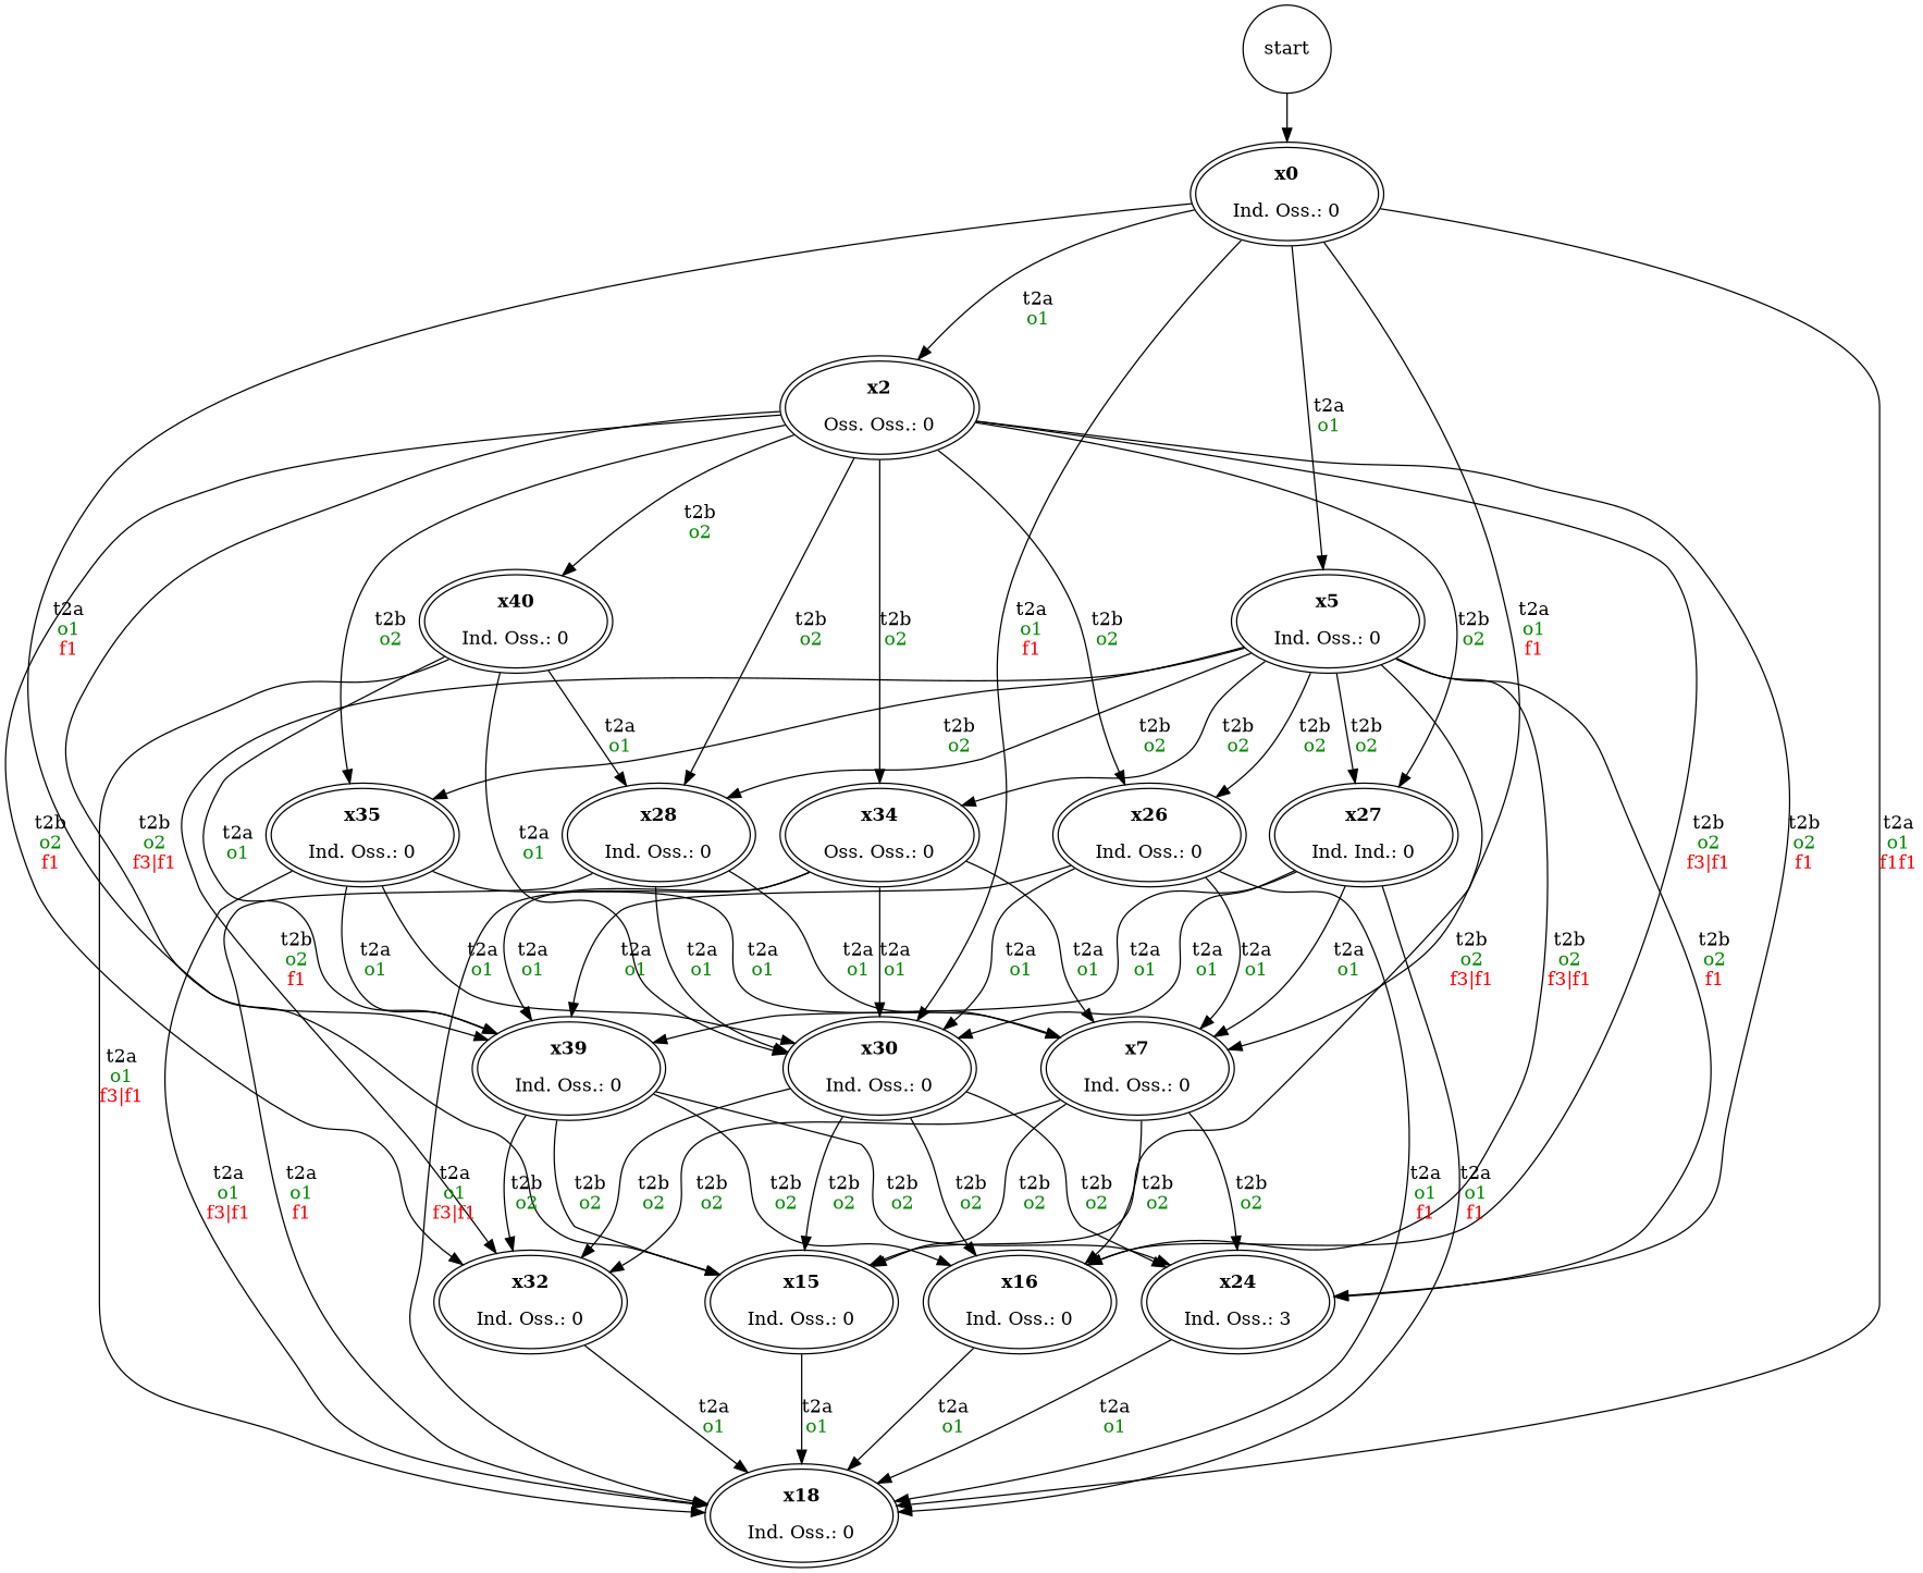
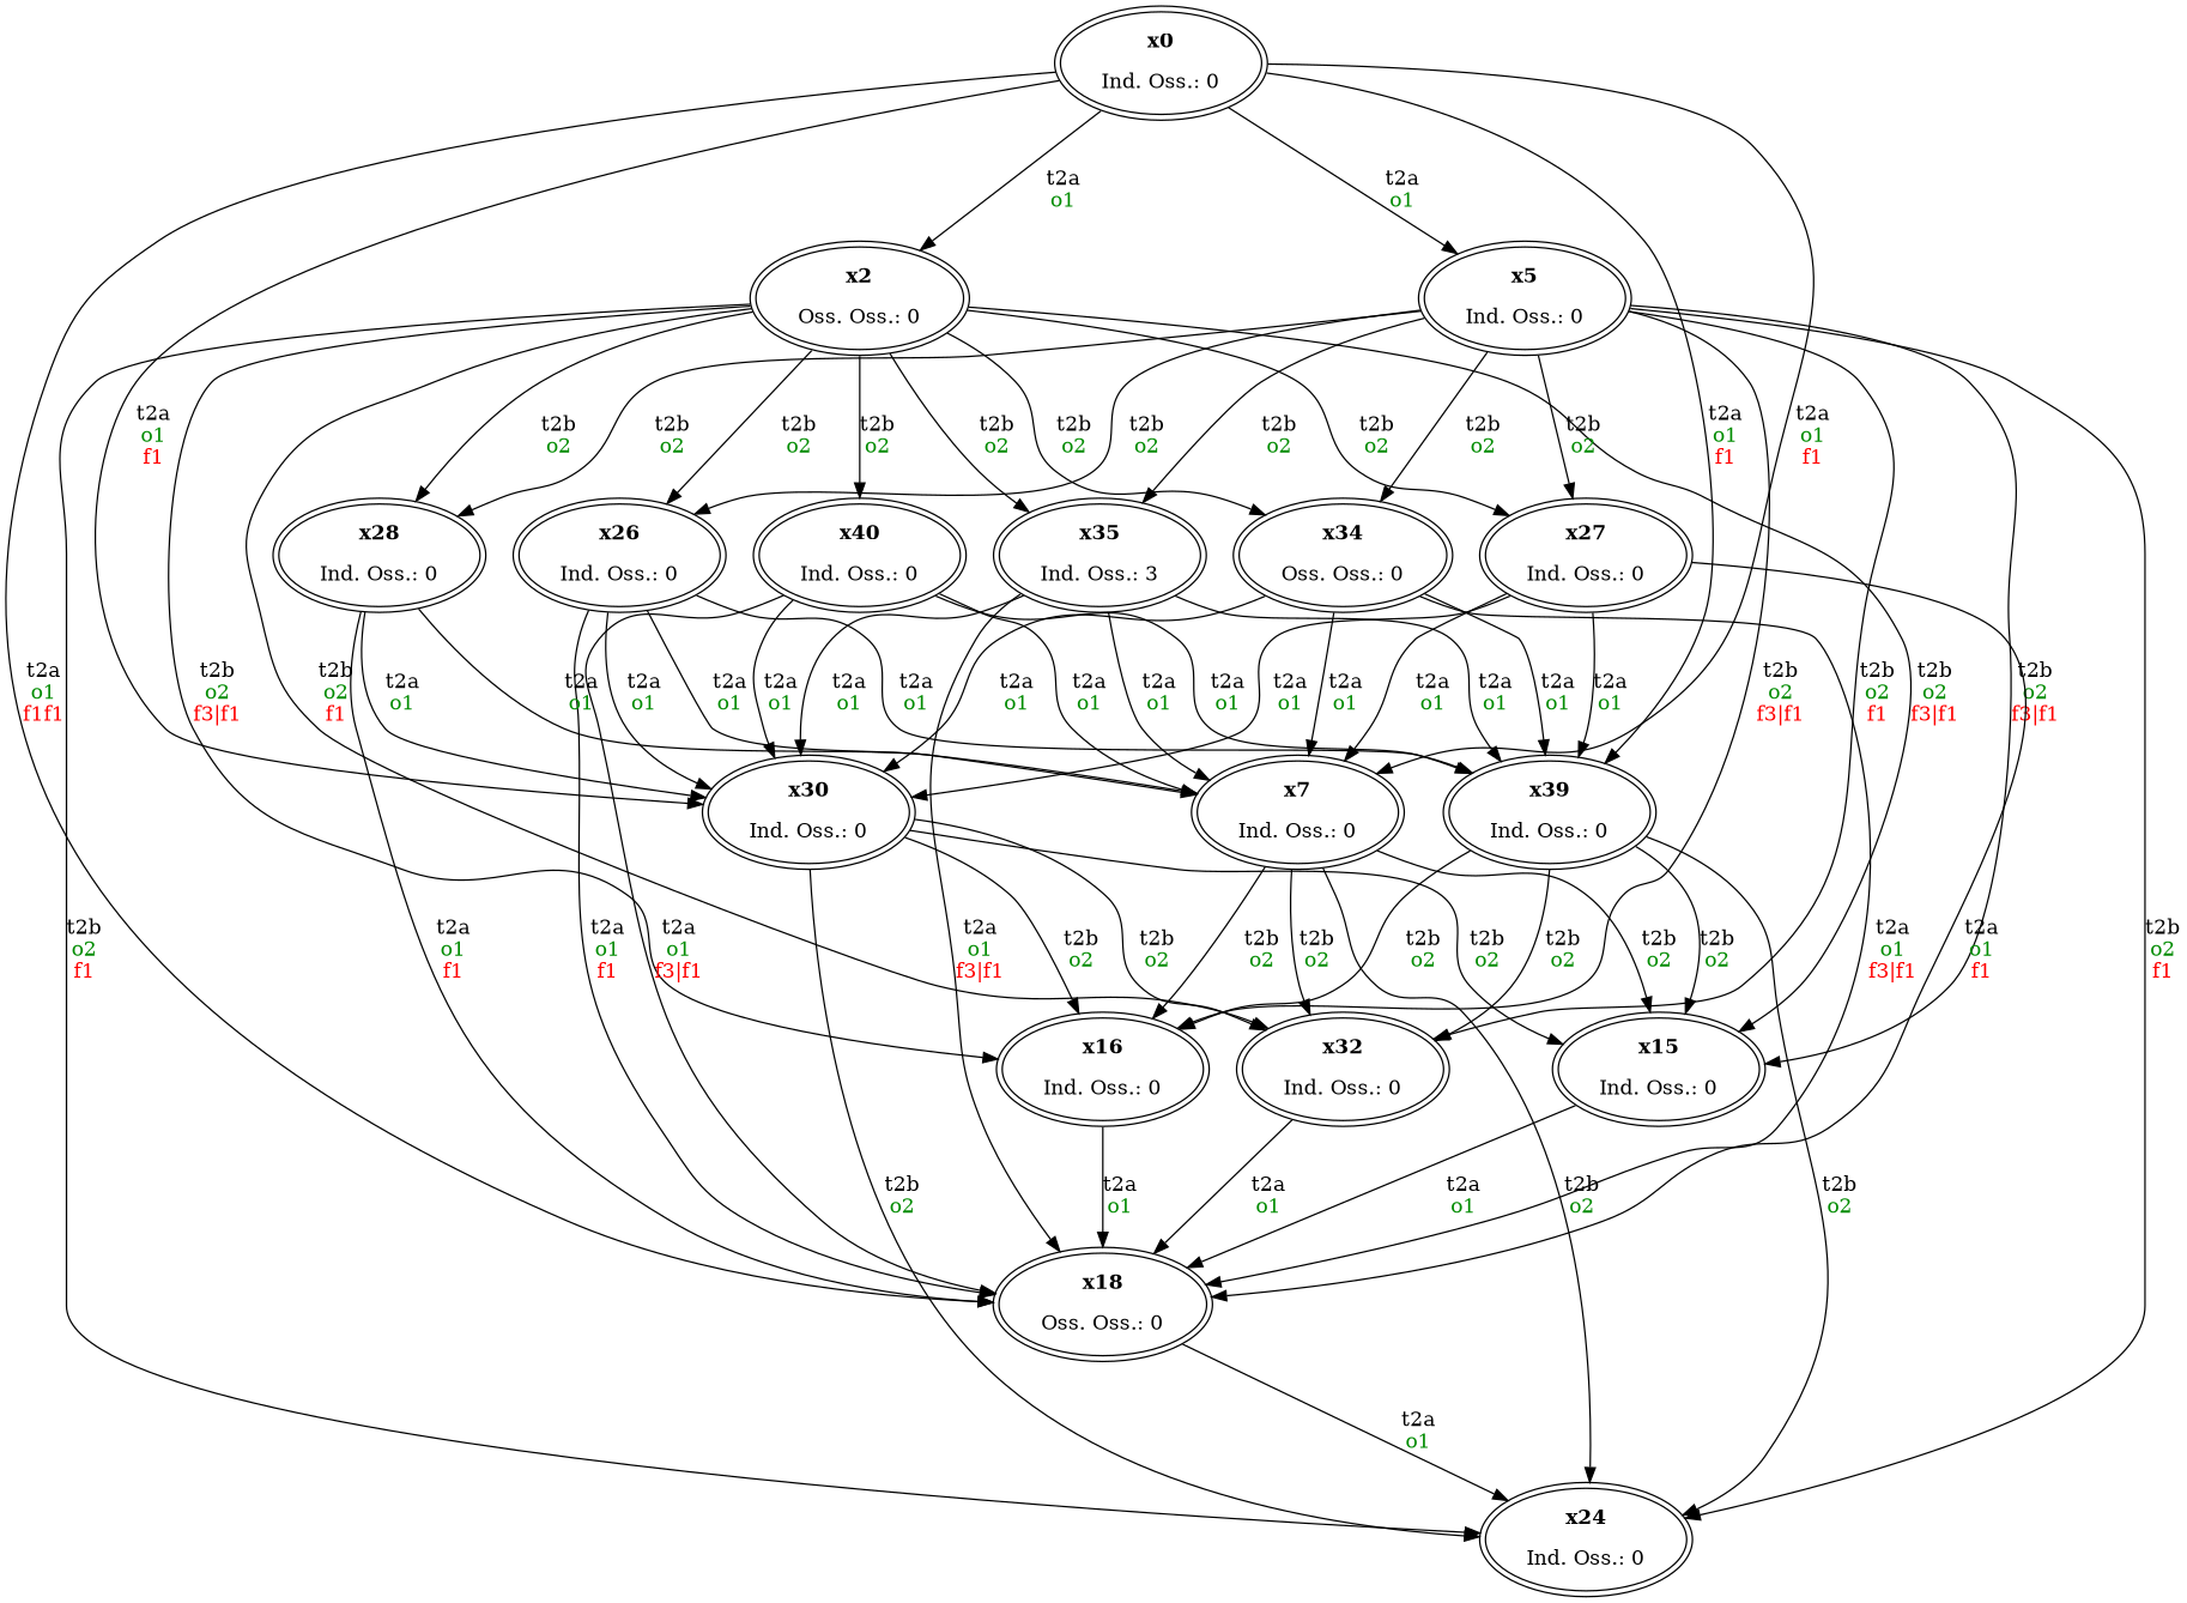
  digraph {
    node [peripheries=2]
-   start [shape=circle peripheries=""]
    n2 [label=<<b>x0</b><br/> <br/>Ind. Oss.: 0>]
    n3 [label=<<b>x2</b><br/> <br/>Oss. Oss.: 0>]
    n4 [label=<<b>x5</b><br/> <br/>Ind. Oss.: 0>]
    n5 [label=<<b>x7</b><br/> <br/>Ind. Oss.: 0>]
    n6 [label=<<b>x30</b><br/> <br/>Ind. Oss.: 0>]
-   n7 [label=<<b>x18</b><br/> <br/>Ind. Oss.: 0>]
+   n7 [label=<<b>x18</b><br/> <br/>Oss. Oss.: 0>]
    n8 [label=<<b>x39</b><br/> <br/>Ind. Oss.: 0>]
    n9 [label=<<b>x15</b><br/> <br/>Ind. Oss.: 0>]
    n10 [label=<<b>x16</b><br/> <br/>Ind. Oss.: 0>]
-   n11 [label=<<b>x24</b><br/> <br/>Ind. Oss.: 3>]
+   n11 [label=<<b>x24</b><br/> <br/>Ind. Oss.: 0>]
    n12 [label=<<b>x26</b><br/> <br/>Ind. Oss.: 0>]
-   n13 [label=<<b>x27</b><br/> <br/>Ind. Ind.: 0>]
+   n13 [label=<<b>x27</b><br/> <br/>Ind. Oss.: 0>]
    n14 [label=<<b>x28</b><br/> <br/>Ind. Oss.: 0>]
    n15 [label=<<b>x32</b><br/> <br/>Ind. Oss.: 0>]
    n16 [label=<<b>x34</b><br/> <br/>Oss. Oss.: 0>]
-   n17 [label=<<b>x35</b><br/> <br/>Ind. Oss.: 0>]
+   n17 [label=<<b>x35</b><br/> <br/>Ind. Oss.: 3>]
    n18 [label=<<b>x40</b><br/> <br/>Ind. Oss.: 0>]
-   start -> n2
    n2 -> n3 [label=<<br/>t2a<br/><font color="green4">o1</font>>]
    n2 -> n4 [label=<<br/>t2a<br/><font color="green4">o1</font>>]
    n2 -> n5 [label=<<br/>t2a<br/><font color="green4">o1</font><br/><font color="red">f1</font>>]
    n2 -> n6 [label=<<br/>t2a<br/><font color="green4">o1</font><br/><font color="red">f1</font>>]
    n2 -> n7 [label=<<br/>t2a<br/><font color="green4">o1</font><br/><font color="red">f1f1</font>>]
    n2 -> n8 [label=<<br/>t2a<br/><font color="green4">o1</font><br/><font color="red">f1</font>>]
    n3 -> n9 [label=<<br/>t2b<br/><font color="green4">o2</font><br/><font color="red">f3|f1</font>>]
    n3 -> n10 [label=<<br/>t2b<br/><font color="green4">o2</font><br/><font color="red">f3|f1</font>>]
    n3 -> n11 [label=<<br/>t2b<br/><font color="green4">o2</font><br/><font color="red">f1</font>>]
    n3 -> n12 [label=<<br/>t2b<br/><font color="green4">o2</font>>]
    n3 -> n13 [label=<<br/>t2b<br/><font color="green4">o2</font>>]
    n3 -> n14 [label=<<br/>t2b<br/><font color="green4">o2</font>>]
    n3 -> n15 [label=<<br/>t2b<br/><font color="green4">o2</font><br/><font color="red">f1</font>>]
    n3 -> n16 [label=<<br/>t2b<br/><font color="green4">o2</font>>]
    n3 -> n17 [label=<<br/>t2b<br/><font color="green4">o2</font>>]
    n3 -> n18 [label=<<br/>t2b<br/><font color="green4">o2</font>>]
    n4 -> n9 [label=<<br/>t2b<br/><font color="green4">o2</font><br/><font color="red">f3|f1</font>>]
    n4 -> n10 [label=<<br/>t2b<br/><font color="green4">o2</font><br/><font color="red">f3|f1</font>>]
    n4 -> n11 [label=<<br/>t2b<br/><font color="green4">o2</font><br/><font color="red">f1</font>>]
    n4 -> n12 [label=<<br/>t2b<br/><font color="green4">o2</font>>]
    n4 -> n13 [label=<<br/>t2b<br/><font color="green4">o2</font>>]
    n4 -> n14 [label=<<br/>t2b<br/><font color="green4">o2</font>>]
    n4 -> n15 [label=<<br/>t2b<br/><font color="green4">o2</font><br/><font color="red">f1</font>>]
    n4 -> n16 [label=<<br/>t2b<br/><font color="green4">o2</font>>]
    n4 -> n17 [label=<<br/>t2b<br/><font color="green4">o2</font>>]
    n5 -> n9 [label=<<br/>t2b<br/><font color="green4">o2</font>>]
    n5 -> n10 [label=<<br/>t2b<br/><font color="green4">o2</font>>]
    n5 -> n11 [label=<<br/>t2b<br/><font color="green4">o2</font>>]
    n5 -> n15 [label=<<br/>t2b<br/><font color="green4">o2</font>>]
    n6 -> n9 [label=<<br/>t2b<br/><font color="green4">o2</font>>]
    n6 -> n10 [label=<<br/>t2b<br/><font color="green4">o2</font>>]
    n6 -> n11 [label=<<br/>t2b<br/><font color="green4">o2</font>>]
    n6 -> n15 [label=<<br/>t2b<br/><font color="green4">o2</font>>]
    n8 -> n9 [label=<<br/>t2b<br/><font color="green4">o2</font>>]
    n8 -> n10 [label=<<br/>t2b<br/><font color="green4">o2</font>>]
    n8 -> n11 [label=<<br/>t2b<br/><font color="green4">o2</font>>]
    n8 -> n15 [label=<<br/>t2b<br/><font color="green4">o2</font>>]
    n9 -> n7 [label=<<br/>t2a<br/><font color="green4">o1</font>>]
    n10 -> n7 [label=<<br/>t2a<br/><font color="green4">o1</font>>]
-   n11 -> n7 [label=<<br/>t2a<br/><font color="green4">o1</font>>]
+   n7 -> n11 [label=<<br/>t2a<br/><font color="green4">o1</font>>]
    n12 -> n5 [label=<<br/>t2a<br/><font color="green4">o1</font>>]
    n12 -> n6 [label=<<br/>t2a<br/><font color="green4">o1</font>>]
    n12 -> n7 [label=<<br/>t2a<br/><font color="green4">o1</font><br/><font color="red">f1</font>>]
    n12 -> n8 [label=<<br/>t2a<br/><font color="green4">o1</font>>]
    n13 -> n5 [label=<<br/>t2a<br/><font color="green4">o1</font>>]
    n13 -> n6 [label=<<br/>t2a<br/><font color="green4">o1</font>>]
    n13 -> n7 [label=<<br/>t2a<br/><font color="green4">o1</font><br/><font color="red">f1</font>>]
    n13 -> n8 [label=<<br/>t2a<br/><font color="green4">o1</font>>]
    n14 -> n5 [label=<<br/>t2a<br/><font color="green4">o1</font>>]
    n14 -> n6 [label=<<br/>t2a<br/><font color="green4">o1</font>>]
    n14 -> n7 [label=<<br/>t2a<br/><font color="green4">o1</font><br/><font color="red">f1</font>>]
    n15 -> n7 [label=<<br/>t2a<br/><font color="green4">o1</font>>]
    n16 -> n5 [label=<<br/>t2a<br/><font color="green4">o1</font>>]
    n16 -> n6 [label=<<br/>t2a<br/><font color="green4">o1</font>>]
    n16 -> n7 [label=<<br/>t2a<br/><font color="green4">o1</font><br/><font color="red">f3|f1</font>>]
    n16 -> n8 [label=<<br/>t2a<br/><font color="green4">o1</font>>]
    n17 -> n5 [label=<<br/>t2a<br/><font color="green4">o1</font>>]
    n17 -> n6 [label=<<br/>t2a<br/><font color="green4">o1</font>>]
    n17 -> n7 [label=<<br/>t2a<br/><font color="green4">o1</font><br/><font color="red">f3|f1</font>>]
    n17 -> n8 [label=<<br/>t2a<br/><font color="green4">o1</font>>]
-   n18 -> n14 [label=<<br/>t2a<br/><font color="green4">o1</font>>]
+   n18 -> n5 [label=<<br/>t2a<br/><font color="green4">o1</font>>]
    n18 -> n6 [label=<<br/>t2a<br/><font color="green4">o1</font>>]
    n18 -> n7 [label=<<br/>t2a<br/><font color="green4">o1</font><br/><font color="red">f3|f1</font>>]
    n18 -> n8 [label=<<br/>t2a<br/><font color="green4">o1</font>>]
  }
